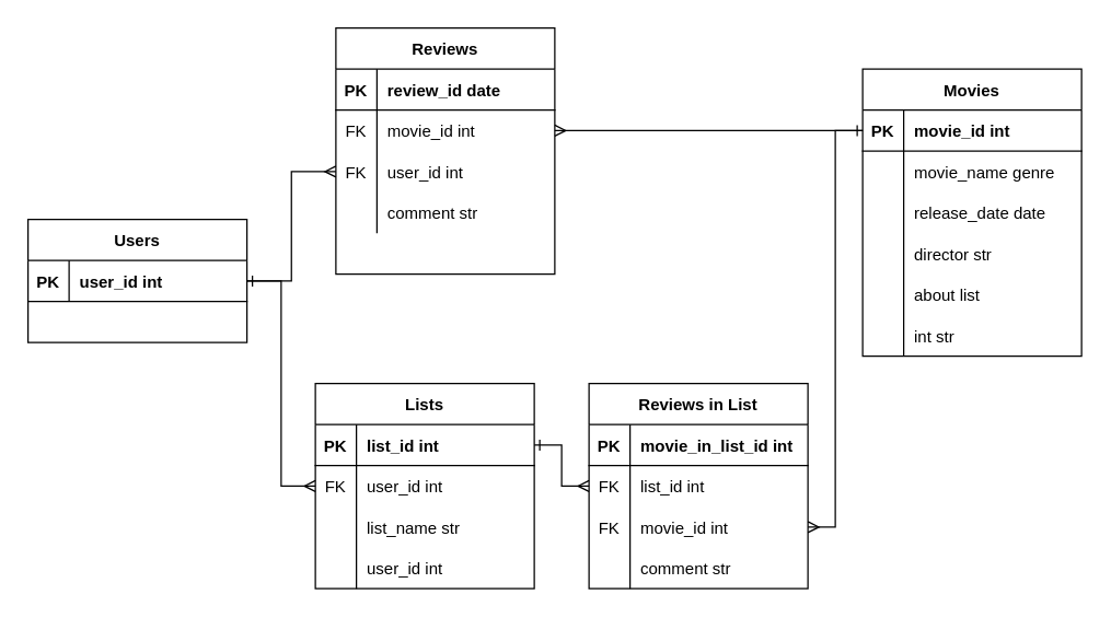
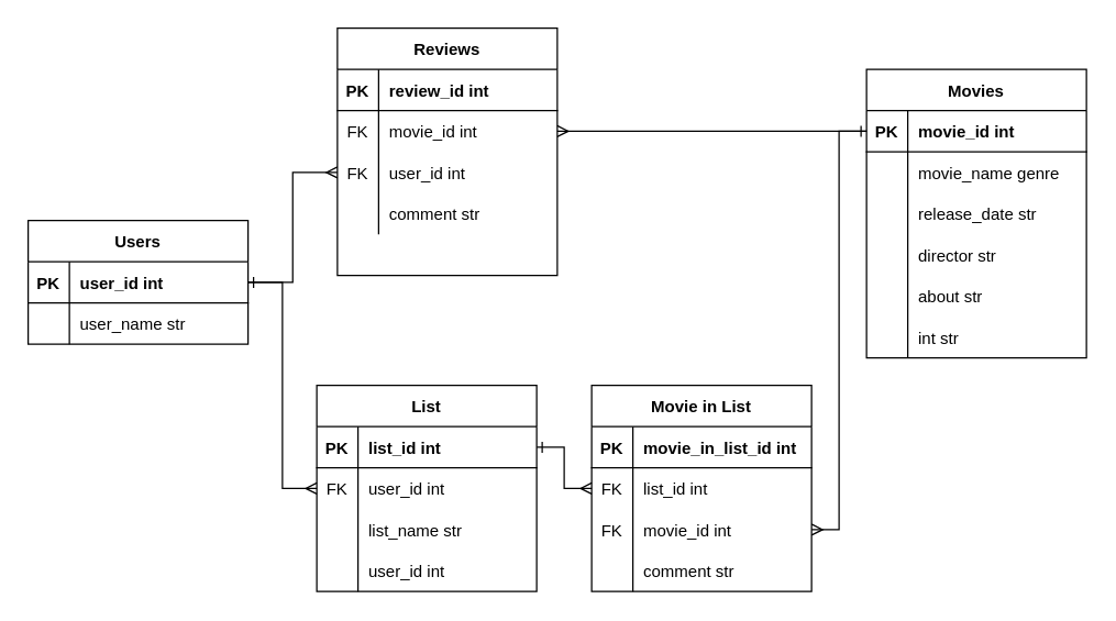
  <mxCell id="0" />
  <mxCell id="1" parent="0" />
  <mxCell id="2" value="Movies" style="shape=table;startSize=30;container=1;collapsible=1;childLayout=tableLayout;fixedRows=1;rowLines=0;fontStyle=1;align=center;resizeLast=1;" parent="1" vertex="1"><mxGeometry x="630" y="50" width="160" height="210" as="geometry" /></mxCell>
  <mxCell id="3" value="" style="shape=partialRectangle;collapsible=0;dropTarget=0;pointerEvents=0;fillColor=none;points=[[0,0.5],[1,0.5]];portConstraint=eastwest;top=0;left=0;right=0;bottom=1;" parent="2" vertex="1"><mxGeometry y="30" width="160" height="30" as="geometry" /></mxCell>
  <mxCell id="4" value="PK" style="shape=partialRectangle;overflow=hidden;connectable=0;fillColor=none;top=0;left=0;bottom=0;right=0;fontStyle=1;" parent="3" vertex="1"><mxGeometry width="30" height="30" as="geometry"><mxRectangle width="30" height="30" as="alternateBounds" /></mxGeometry></mxCell>
  <mxCell id="5" value="movie_id int" style="shape=partialRectangle;overflow=hidden;connectable=0;fillColor=none;top=0;left=0;bottom=0;right=0;align=left;spacingLeft=6;fontStyle=1;" parent="3" vertex="1"><mxGeometry x="30" width="130" height="30" as="geometry"><mxRectangle width="130" height="30" as="alternateBounds" /></mxGeometry></mxCell>
  <mxCell id="6" value="" style="shape=partialRectangle;collapsible=0;dropTarget=0;pointerEvents=0;fillColor=none;points=[[0,0.5],[1,0.5]];portConstraint=eastwest;top=0;left=0;right=0;bottom=0;" parent="2" vertex="1"><mxGeometry y="60" width="160" height="30" as="geometry" /></mxCell>
  <mxCell id="7" value="" style="shape=partialRectangle;overflow=hidden;connectable=0;fillColor=none;top=0;left=0;bottom=0;right=0;" parent="6" vertex="1"><mxGeometry width="30" height="30" as="geometry"><mxRectangle width="30" height="30" as="alternateBounds" /></mxGeometry></mxCell>
  <mxCell id="8" value="movie_name genre" style="shape=partialRectangle;overflow=hidden;connectable=0;fillColor=none;top=0;left=0;bottom=0;right=0;align=left;spacingLeft=6;" parent="6" vertex="1"><mxGeometry x="30" width="130" height="30" as="geometry"><mxRectangle width="130" height="30" as="alternateBounds" /></mxGeometry></mxCell>
  <mxCell id="9" value="" style="shape=partialRectangle;collapsible=0;dropTarget=0;pointerEvents=0;fillColor=none;points=[[0,0.5],[1,0.5]];portConstraint=eastwest;top=0;left=0;right=0;bottom=0;" parent="2" vertex="1"><mxGeometry y="90" width="160" height="30" as="geometry" /></mxCell>
  <mxCell id="10" value="" style="shape=partialRectangle;overflow=hidden;connectable=0;fillColor=none;top=0;left=0;bottom=0;right=0;" parent="9" vertex="1"><mxGeometry width="30" height="30" as="geometry"><mxRectangle width="30" height="30" as="alternateBounds" /></mxGeometry></mxCell>
- <mxCell id="11" value="release_date date" style="shape=partialRectangle;overflow=hidden;connectable=0;fillColor=none;top=0;left=0;bottom=0;right=0;align=left;spacingLeft=6;" parent="9" vertex="1"><mxGeometry x="30" width="130" height="30" as="geometry"><mxRectangle width="130" height="30" as="alternateBounds" /></mxGeometry></mxCell>
+ <mxCell id="11" value="release_date str" style="shape=partialRectangle;overflow=hidden;connectable=0;fillColor=none;top=0;left=0;bottom=0;right=0;align=left;spacingLeft=6;" parent="9" vertex="1"><mxGeometry x="30" width="130" height="30" as="geometry"><mxRectangle width="130" height="30" as="alternateBounds" /></mxGeometry></mxCell>
  <mxCell id="12" value="" style="shape=partialRectangle;collapsible=0;dropTarget=0;pointerEvents=0;fillColor=none;points=[[0,0.5],[1,0.5]];portConstraint=eastwest;top=0;left=0;right=0;bottom=0;" parent="2" vertex="1"><mxGeometry y="120" width="160" height="30" as="geometry" /></mxCell>
  <mxCell id="13" value="" style="shape=partialRectangle;overflow=hidden;connectable=0;fillColor=none;top=0;left=0;bottom=0;right=0;" parent="12" vertex="1"><mxGeometry width="30" height="30" as="geometry"><mxRectangle width="30" height="30" as="alternateBounds" /></mxGeometry></mxCell>
  <mxCell id="14" value="director str" style="shape=partialRectangle;overflow=hidden;connectable=0;fillColor=none;top=0;left=0;bottom=0;right=0;align=left;spacingLeft=6;" parent="12" vertex="1"><mxGeometry x="30" width="130" height="30" as="geometry"><mxRectangle width="130" height="30" as="alternateBounds" /></mxGeometry></mxCell>
  <mxCell id="15" value="" style="shape=partialRectangle;collapsible=0;dropTarget=0;pointerEvents=0;fillColor=none;points=[[0,0.5],[1,0.5]];portConstraint=eastwest;top=0;left=0;right=0;bottom=0;" parent="2" vertex="1"><mxGeometry y="150" width="160" height="30" as="geometry" /></mxCell>
  <mxCell id="16" value="" style="shape=partialRectangle;overflow=hidden;connectable=0;fillColor=none;top=0;left=0;bottom=0;right=0;" parent="15" vertex="1"><mxGeometry width="30" height="30" as="geometry"><mxRectangle width="30" height="30" as="alternateBounds" /></mxGeometry></mxCell>
- <mxCell id="17" value="about list" style="shape=partialRectangle;overflow=hidden;connectable=0;fillColor=none;top=0;left=0;bottom=0;right=0;align=left;spacingLeft=6;" parent="15" vertex="1"><mxGeometry x="30" width="130" height="30" as="geometry"><mxRectangle width="130" height="30" as="alternateBounds" /></mxGeometry></mxCell>
+ <mxCell id="17" value="about str" style="shape=partialRectangle;overflow=hidden;connectable=0;fillColor=none;top=0;left=0;bottom=0;right=0;align=left;spacingLeft=6;" parent="15" vertex="1"><mxGeometry x="30" width="130" height="30" as="geometry"><mxRectangle width="130" height="30" as="alternateBounds" /></mxGeometry></mxCell>
  <mxCell id="18" value="" style="shape=partialRectangle;collapsible=0;dropTarget=0;pointerEvents=0;fillColor=none;points=[[0,0.5],[1,0.5]];portConstraint=eastwest;top=0;left=0;right=0;bottom=0;" parent="2" vertex="1"><mxGeometry y="180" width="160" height="30" as="geometry" /></mxCell>
  <mxCell id="19" value="" style="shape=partialRectangle;overflow=hidden;connectable=0;fillColor=none;top=0;left=0;bottom=0;right=0;" parent="18" vertex="1"><mxGeometry width="30" height="30" as="geometry"><mxRectangle width="30" height="30" as="alternateBounds" /></mxGeometry></mxCell>
  <mxCell id="20" value="int str" style="shape=partialRectangle;overflow=hidden;connectable=0;fillColor=none;top=0;left=0;bottom=0;right=0;align=left;spacingLeft=6;" parent="18" vertex="1"><mxGeometry x="30" width="130" height="30" as="geometry"><mxRectangle width="130" height="30" as="alternateBounds" /></mxGeometry></mxCell>
  <mxCell id="21" value="Reviews" style="shape=table;startSize=30;container=1;collapsible=1;childLayout=tableLayout;fixedRows=1;rowLines=0;fontStyle=1;align=center;resizeLast=1;" parent="1" vertex="1"><mxGeometry x="245" y="20" width="160" height="180" as="geometry" /></mxCell>
  <mxCell id="22" value="" style="shape=partialRectangle;collapsible=0;dropTarget=0;pointerEvents=0;fillColor=none;points=[[0,0.5],[1,0.5]];portConstraint=eastwest;top=0;left=0;right=0;bottom=1;" parent="21" vertex="1"><mxGeometry y="30" width="160" height="30" as="geometry" /></mxCell>
  <mxCell id="23" value="PK" style="shape=partialRectangle;overflow=hidden;connectable=0;fillColor=none;top=0;left=0;bottom=0;right=0;fontStyle=1;" parent="22" vertex="1"><mxGeometry width="30" height="30" as="geometry"><mxRectangle width="30" height="30" as="alternateBounds" /></mxGeometry></mxCell>
- <mxCell id="24" value="review_id date" style="shape=partialRectangle;overflow=hidden;connectable=0;fillColor=none;top=0;left=0;bottom=0;right=0;align=left;spacingLeft=6;fontStyle=1;" parent="22" vertex="1"><mxGeometry x="30" width="130" height="30" as="geometry"><mxRectangle width="130" height="30" as="alternateBounds" /></mxGeometry></mxCell>
+ <mxCell id="24" value="review_id int" style="shape=partialRectangle;overflow=hidden;connectable=0;fillColor=none;top=0;left=0;bottom=0;right=0;align=left;spacingLeft=6;fontStyle=1;" parent="22" vertex="1"><mxGeometry x="30" width="130" height="30" as="geometry"><mxRectangle width="130" height="30" as="alternateBounds" /></mxGeometry></mxCell>
  <mxCell id="25" value="" style="shape=partialRectangle;collapsible=0;dropTarget=0;pointerEvents=0;fillColor=none;points=[[0,0.5],[1,0.5]];portConstraint=eastwest;top=0;left=0;right=0;bottom=0;" parent="21" vertex="1"><mxGeometry y="60" width="160" height="30" as="geometry" /></mxCell>
  <mxCell id="26" value="FK" style="shape=partialRectangle;overflow=hidden;connectable=0;fillColor=none;top=0;left=0;bottom=0;right=0;" parent="25" vertex="1"><mxGeometry width="30" height="30" as="geometry"><mxRectangle width="30" height="30" as="alternateBounds" /></mxGeometry></mxCell>
  <mxCell id="27" value="movie_id int" style="shape=partialRectangle;overflow=hidden;connectable=0;fillColor=none;top=0;left=0;bottom=0;right=0;align=left;spacingLeft=6;" parent="25" vertex="1"><mxGeometry x="30" width="130" height="30" as="geometry"><mxRectangle width="130" height="30" as="alternateBounds" /></mxGeometry></mxCell>
  <mxCell id="28" value="" style="shape=partialRectangle;collapsible=0;dropTarget=0;pointerEvents=0;fillColor=none;points=[[0,0.5],[1,0.5]];portConstraint=eastwest;top=0;left=0;right=0;bottom=0;" parent="21" vertex="1"><mxGeometry y="90" width="160" height="30" as="geometry" /></mxCell>
  <mxCell id="29" value="FK" style="shape=partialRectangle;overflow=hidden;connectable=0;fillColor=none;top=0;left=0;bottom=0;right=0;" parent="28" vertex="1"><mxGeometry width="30" height="30" as="geometry"><mxRectangle width="30" height="30" as="alternateBounds" /></mxGeometry></mxCell>
  <mxCell id="30" value="user_id int" style="shape=partialRectangle;overflow=hidden;connectable=0;fillColor=none;top=0;left=0;bottom=0;right=0;align=left;spacingLeft=6;" parent="28" vertex="1"><mxGeometry x="30" width="130" height="30" as="geometry"><mxRectangle width="130" height="30" as="alternateBounds" /></mxGeometry></mxCell>
  <mxCell id="31" value="" style="shape=partialRectangle;collapsible=0;dropTarget=0;pointerEvents=0;fillColor=none;points=[[0,0.5],[1,0.5]];portConstraint=eastwest;top=0;left=0;right=0;bottom=0;" parent="21" vertex="1"><mxGeometry y="120" width="160" height="30" as="geometry" /></mxCell>
  <mxCell id="32" value="" style="shape=partialRectangle;overflow=hidden;connectable=0;fillColor=none;top=0;left=0;bottom=0;right=0;" parent="31" vertex="1"><mxGeometry width="30" height="30" as="geometry"><mxRectangle width="30" height="30" as="alternateBounds" /></mxGeometry></mxCell>
  <mxCell id="33" value="comment str" style="shape=partialRectangle;overflow=hidden;connectable=0;fillColor=none;top=0;left=0;bottom=0;right=0;align=left;spacingLeft=6;" parent="31" vertex="1"><mxGeometry x="30" width="130" height="30" as="geometry"><mxRectangle width="130" height="30" as="alternateBounds" /></mxGeometry></mxCell>
  <mxCell id="34" value="" style="shape=partialRectangle;collapsible=0;dropTarget=0;pointerEvents=0;fillColor=none;points=[[0,0.5],[1,0.5]];portConstraint=eastwest;top=0;left=0;right=0;bottom=0;" parent="21" vertex="1"><mxGeometry y="150" width="160" height="30" as="geometry" /></mxCell>
  <mxCell id="35" value="" style="shape=partialRectangle;overflow=hidden;connectable=0;fillColor=none;top=0;left=0;bottom=0;right=0;" parent="34" vertex="1"><mxGeometry width="30" height="30" as="geometry"><mxRectangle width="30" height="30" as="alternateBounds" /></mxGeometry></mxCell>
  <mxCell id="36" value="Users" style="shape=table;startSize=30;container=1;collapsible=1;childLayout=tableLayout;fixedRows=1;rowLines=0;fontStyle=1;align=center;resizeLast=1;" parent="1" vertex="1"><mxGeometry x="20" y="160" width="160" height="90" as="geometry" /></mxCell>
  <mxCell id="37" value="" style="shape=partialRectangle;collapsible=0;dropTarget=0;pointerEvents=0;fillColor=none;points=[[0,0.5],[1,0.5]];portConstraint=eastwest;top=0;left=0;right=0;bottom=1;" parent="36" vertex="1"><mxGeometry y="30" width="160" height="30" as="geometry" /></mxCell>
  <mxCell id="38" value="PK" style="shape=partialRectangle;overflow=hidden;connectable=0;fillColor=none;top=0;left=0;bottom=0;right=0;fontStyle=1;" parent="37" vertex="1"><mxGeometry width="30" height="30" as="geometry"><mxRectangle width="30" height="30" as="alternateBounds" /></mxGeometry></mxCell>
  <mxCell id="39" value="user_id int" style="shape=partialRectangle;overflow=hidden;connectable=0;fillColor=none;top=0;left=0;bottom=0;right=0;align=left;spacingLeft=6;fontStyle=1;" parent="37" vertex="1"><mxGeometry x="30" width="130" height="30" as="geometry"><mxRectangle width="130" height="30" as="alternateBounds" /></mxGeometry></mxCell>
  <mxCell id="40" value="" style="shape=partialRectangle;collapsible=0;dropTarget=0;pointerEvents=0;fillColor=none;points=[[0,0.5],[1,0.5]];portConstraint=eastwest;top=0;left=0;right=0;bottom=0;" parent="36" vertex="1"><mxGeometry y="60" width="160" height="30" as="geometry" /></mxCell>
  <mxCell id="41" value="" style="shape=partialRectangle;overflow=hidden;connectable=0;fillColor=none;top=0;left=0;bottom=0;right=0;" parent="40" vertex="1"><mxGeometry width="30" height="30" as="geometry"><mxRectangle width="30" height="30" as="alternateBounds" /></mxGeometry></mxCell>
- <mxCell id="43" value="Lists" style="shape=table;startSize=30;container=1;collapsible=1;childLayout=tableLayout;fixedRows=1;rowLines=0;fontStyle=1;align=center;resizeLast=1;" parent="1" vertex="1"><mxGeometry x="230" y="280" width="160" height="150" as="geometry" /></mxCell>
+ <mxCell id="42" value="user_name str" style="shape=partialRectangle;overflow=hidden;connectable=0;fillColor=none;top=0;left=0;bottom=0;right=0;align=left;spacingLeft=6;" parent="40" vertex="1"><mxGeometry x="30" width="130" height="30" as="geometry"><mxRectangle width="130" height="30" as="alternateBounds" /></mxGeometry></mxCell>
+ <mxCell id="43" value="List" style="shape=table;startSize=30;container=1;collapsible=1;childLayout=tableLayout;fixedRows=1;rowLines=0;fontStyle=1;align=center;resizeLast=1;" parent="1" vertex="1"><mxGeometry x="230" y="280" width="160" height="150" as="geometry" /></mxCell>
  <mxCell id="44" value="" style="shape=partialRectangle;collapsible=0;dropTarget=0;pointerEvents=0;fillColor=none;points=[[0,0.5],[1,0.5]];portConstraint=eastwest;top=0;left=0;right=0;bottom=1;" parent="43" vertex="1"><mxGeometry y="30" width="160" height="30" as="geometry" /></mxCell>
  <mxCell id="45" value="PK" style="shape=partialRectangle;overflow=hidden;connectable=0;fillColor=none;top=0;left=0;bottom=0;right=0;fontStyle=1;" parent="44" vertex="1"><mxGeometry width="30" height="30" as="geometry"><mxRectangle width="30" height="30" as="alternateBounds" /></mxGeometry></mxCell>
  <mxCell id="46" value="list_id int" style="shape=partialRectangle;overflow=hidden;connectable=0;fillColor=none;top=0;left=0;bottom=0;right=0;align=left;spacingLeft=6;fontStyle=1;" parent="44" vertex="1"><mxGeometry x="30" width="130" height="30" as="geometry"><mxRectangle width="130" height="30" as="alternateBounds" /></mxGeometry></mxCell>
  <mxCell id="47" value="" style="shape=partialRectangle;collapsible=0;dropTarget=0;pointerEvents=0;fillColor=none;points=[[0,0.5],[1,0.5]];portConstraint=eastwest;top=0;left=0;right=0;bottom=0;" parent="43" vertex="1"><mxGeometry y="60" width="160" height="30" as="geometry" /></mxCell>
  <mxCell id="48" value="FK" style="shape=partialRectangle;overflow=hidden;connectable=0;fillColor=none;top=0;left=0;bottom=0;right=0;" parent="47" vertex="1"><mxGeometry width="30" height="30" as="geometry"><mxRectangle width="30" height="30" as="alternateBounds" /></mxGeometry></mxCell>
  <mxCell id="49" value="user_id int" style="shape=partialRectangle;overflow=hidden;connectable=0;fillColor=none;top=0;left=0;bottom=0;right=0;align=left;spacingLeft=6;" parent="47" vertex="1"><mxGeometry x="30" width="130" height="30" as="geometry"><mxRectangle width="130" height="30" as="alternateBounds" /></mxGeometry></mxCell>
  <mxCell id="50" value="" style="shape=partialRectangle;collapsible=0;dropTarget=0;pointerEvents=0;fillColor=none;points=[[0,0.5],[1,0.5]];portConstraint=eastwest;top=0;left=0;right=0;bottom=0;" parent="43" vertex="1"><mxGeometry y="90" width="160" height="30" as="geometry" /></mxCell>
  <mxCell id="51" value="" style="shape=partialRectangle;overflow=hidden;connectable=0;fillColor=none;top=0;left=0;bottom=0;right=0;" parent="50" vertex="1"><mxGeometry width="30" height="30" as="geometry"><mxRectangle width="30" height="30" as="alternateBounds" /></mxGeometry></mxCell>
  <mxCell id="52" value="list_name str" style="shape=partialRectangle;overflow=hidden;connectable=0;fillColor=none;top=0;left=0;bottom=0;right=0;align=left;spacingLeft=6;" parent="50" vertex="1"><mxGeometry x="30" width="130" height="30" as="geometry"><mxRectangle width="130" height="30" as="alternateBounds" /></mxGeometry></mxCell>
  <mxCell id="53" value="" style="shape=partialRectangle;collapsible=0;dropTarget=0;pointerEvents=0;fillColor=none;points=[[0,0.5],[1,0.5]];portConstraint=eastwest;top=0;left=0;right=0;bottom=0;" parent="43" vertex="1"><mxGeometry y="120" width="160" height="30" as="geometry" /></mxCell>
  <mxCell id="54" value="" style="shape=partialRectangle;overflow=hidden;connectable=0;fillColor=none;top=0;left=0;bottom=0;right=0;" parent="53" vertex="1"><mxGeometry width="30" height="30" as="geometry"><mxRectangle width="30" height="30" as="alternateBounds" /></mxGeometry></mxCell>
  <mxCell id="55" value="user_id int" style="shape=partialRectangle;overflow=hidden;connectable=0;fillColor=none;top=0;left=0;bottom=0;right=0;align=left;spacingLeft=6;" parent="53" vertex="1"><mxGeometry x="30" width="130" height="30" as="geometry"><mxRectangle width="130" height="30" as="alternateBounds" /></mxGeometry></mxCell>
  <mxCell id="56" style="edgeStyle=orthogonalEdgeStyle;rounded=0;orthogonalLoop=1;jettySize=auto;html=1;exitX=1;exitY=0.5;exitDx=0;exitDy=0;entryX=0;entryY=0.5;entryDx=0;entryDy=0;endArrow=ERmany;endFill=0;" parent="1" source="37" target="28" edge="1"><mxGeometry relative="1" as="geometry" /></mxCell>
  <mxCell id="57" style="edgeStyle=orthogonalEdgeStyle;rounded=0;orthogonalLoop=1;jettySize=auto;html=1;exitX=0;exitY=0.5;exitDx=0;exitDy=0;entryX=1;entryY=0.5;entryDx=0;entryDy=0;endArrow=ERmany;endFill=0;" parent="1" source="3" target="25" edge="1"><mxGeometry relative="1" as="geometry" /></mxCell>
  <mxCell id="58" style="edgeStyle=orthogonalEdgeStyle;rounded=0;orthogonalLoop=1;jettySize=auto;html=1;exitX=1;exitY=0.5;exitDx=0;exitDy=0;entryX=0;entryY=0.5;entryDx=0;entryDy=0;endArrow=ERmany;endFill=0;startArrow=ERone;startFill=0;" parent="1" source="37" target="47" edge="1"><mxGeometry relative="1" as="geometry" /></mxCell>
- <mxCell id="59" value="Reviews in List" style="shape=table;startSize=30;container=1;collapsible=1;childLayout=tableLayout;fixedRows=1;rowLines=0;fontStyle=1;align=center;resizeLast=1;" vertex="1" parent="1"><mxGeometry x="430" y="280" width="160" height="150" as="geometry" /></mxCell>
+ <mxCell id="59" value="Movie in List" style="shape=table;startSize=30;container=1;collapsible=1;childLayout=tableLayout;fixedRows=1;rowLines=0;fontStyle=1;align=center;resizeLast=1;" vertex="1" parent="1"><mxGeometry x="430" y="280" width="160" height="150" as="geometry" /></mxCell>
  <mxCell id="60" value="" style="shape=partialRectangle;collapsible=0;dropTarget=0;pointerEvents=0;fillColor=none;points=[[0,0.5],[1,0.5]];portConstraint=eastwest;top=0;left=0;right=0;bottom=1;" vertex="1" parent="59"><mxGeometry y="30" width="160" height="30" as="geometry" /></mxCell>
  <mxCell id="61" value="PK" style="shape=partialRectangle;overflow=hidden;connectable=0;fillColor=none;top=0;left=0;bottom=0;right=0;fontStyle=1;" vertex="1" parent="60"><mxGeometry width="30" height="30" as="geometry"><mxRectangle width="30" height="30" as="alternateBounds" /></mxGeometry></mxCell>
  <mxCell id="62" value="movie_in_list_id int" style="shape=partialRectangle;overflow=hidden;connectable=0;fillColor=none;top=0;left=0;bottom=0;right=0;align=left;spacingLeft=6;fontStyle=1;" vertex="1" parent="60"><mxGeometry x="30" width="130" height="30" as="geometry"><mxRectangle width="130" height="30" as="alternateBounds" /></mxGeometry></mxCell>
  <mxCell id="63" value="" style="shape=partialRectangle;collapsible=0;dropTarget=0;pointerEvents=0;fillColor=none;points=[[0,0.5],[1,0.5]];portConstraint=eastwest;top=0;left=0;right=0;bottom=0;" vertex="1" parent="59"><mxGeometry y="60" width="160" height="30" as="geometry" /></mxCell>
  <mxCell id="64" value="FK" style="shape=partialRectangle;overflow=hidden;connectable=0;fillColor=none;top=0;left=0;bottom=0;right=0;" vertex="1" parent="63"><mxGeometry width="30" height="30" as="geometry"><mxRectangle width="30" height="30" as="alternateBounds" /></mxGeometry></mxCell>
  <mxCell id="65" value="list_id int" style="shape=partialRectangle;overflow=hidden;connectable=0;fillColor=none;top=0;left=0;bottom=0;right=0;align=left;spacingLeft=6;" vertex="1" parent="63"><mxGeometry x="30" width="130" height="30" as="geometry"><mxRectangle width="130" height="30" as="alternateBounds" /></mxGeometry></mxCell>
  <mxCell id="66" value="" style="shape=partialRectangle;collapsible=0;dropTarget=0;pointerEvents=0;fillColor=none;points=[[0,0.5],[1,0.5]];portConstraint=eastwest;top=0;left=0;right=0;bottom=0;" vertex="1" parent="59"><mxGeometry y="90" width="160" height="30" as="geometry" /></mxCell>
  <mxCell id="67" value="FK" style="shape=partialRectangle;overflow=hidden;connectable=0;fillColor=none;top=0;left=0;bottom=0;right=0;" vertex="1" parent="66"><mxGeometry width="30" height="30" as="geometry"><mxRectangle width="30" height="30" as="alternateBounds" /></mxGeometry></mxCell>
  <mxCell id="68" value="movie_id int" style="shape=partialRectangle;overflow=hidden;connectable=0;fillColor=none;top=0;left=0;bottom=0;right=0;align=left;spacingLeft=6;" vertex="1" parent="66"><mxGeometry x="30" width="130" height="30" as="geometry"><mxRectangle width="130" height="30" as="alternateBounds" /></mxGeometry></mxCell>
  <mxCell id="69" value="" style="shape=partialRectangle;collapsible=0;dropTarget=0;pointerEvents=0;fillColor=none;points=[[0,0.5],[1,0.5]];portConstraint=eastwest;top=0;left=0;right=0;bottom=0;" vertex="1" parent="59"><mxGeometry y="120" width="160" height="30" as="geometry" /></mxCell>
  <mxCell id="70" value="" style="shape=partialRectangle;overflow=hidden;connectable=0;fillColor=none;top=0;left=0;bottom=0;right=0;" vertex="1" parent="69"><mxGeometry width="30" height="30" as="geometry"><mxRectangle width="30" height="30" as="alternateBounds" /></mxGeometry></mxCell>
  <mxCell id="71" value="comment str" style="shape=partialRectangle;overflow=hidden;connectable=0;fillColor=none;top=0;left=0;bottom=0;right=0;align=left;spacingLeft=6;" vertex="1" parent="69"><mxGeometry x="30" width="130" height="30" as="geometry"><mxRectangle width="130" height="30" as="alternateBounds" /></mxGeometry></mxCell>
  <mxCell id="72" style="edgeStyle=orthogonalEdgeStyle;rounded=0;orthogonalLoop=1;jettySize=auto;html=1;exitX=1;exitY=0.5;exitDx=0;exitDy=0;entryX=0;entryY=0.5;entryDx=0;entryDy=0;startArrow=ERone;startFill=0;endArrow=ERmany;endFill=0;" edge="1" parent="1" source="44" target="63"><mxGeometry relative="1" as="geometry" /></mxCell>
  <mxCell id="73" style="edgeStyle=orthogonalEdgeStyle;rounded=0;orthogonalLoop=1;jettySize=auto;html=1;exitX=1;exitY=0.5;exitDx=0;exitDy=0;startArrow=ERmany;startFill=0;endArrow=ERone;endFill=0;entryX=0;entryY=0.5;entryDx=0;entryDy=0;" edge="1" parent="1" source="66" target="3"><mxGeometry relative="1" as="geometry"><mxPoint x="590" y="220" as="targetPoint" /></mxGeometry></mxCell>
